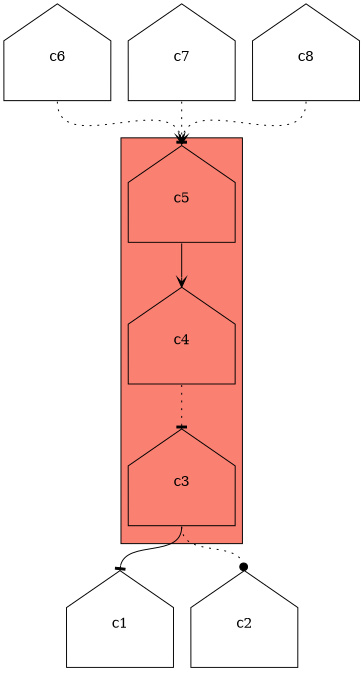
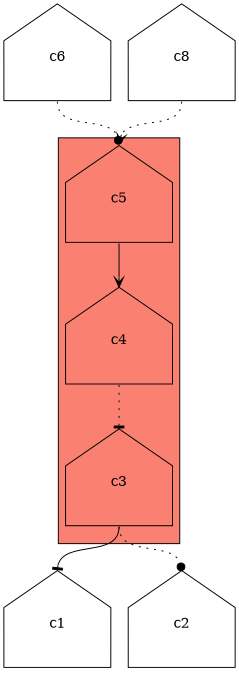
  digraph {
    node [shape=house]
    edge [arrowhead=tee headport=n style=dotted tailport=s]
    c5 [height=1.53571 width=1.53571]
    c4 [height=1.53571 width=1.53571]
    c3 [height=1.53571 width=1.53571]
    c1 [height=1.53571 width=1.53571]
    c2 [height=1.53571 width=1.53571]
    c6 [height=1.53571 width=1.53571]
-   c7 [height=1.53571 width=1.53571]
    c8 [height=1.53571 width=1.53571]
    subgraph cluster_1 {
      fillcolor=salmon
      style=filled
      c5
      c4
      c3
    }
    c5 -> c4 [arrowhead=vee style=solid]
    c4 -> c3
    c3 -> c1 [style=solid]
    c3 -> c2 [arrowhead=dot]
-   c6 -> c5 [arrowhead=vee]
-   c7 -> c5
+   c6 -> c5 [arrowhead=dot]
    c8 -> c5 [arrowhead=vee]
  }
